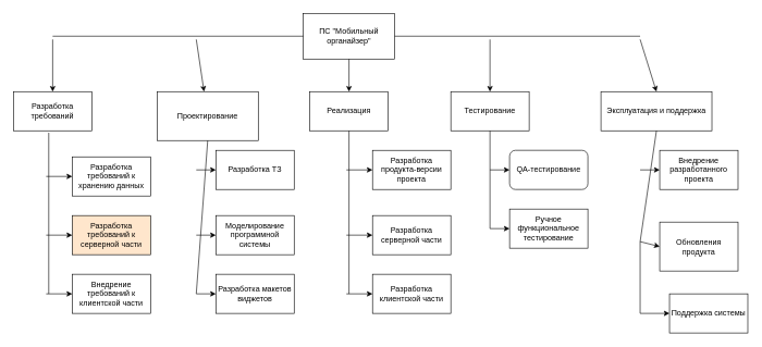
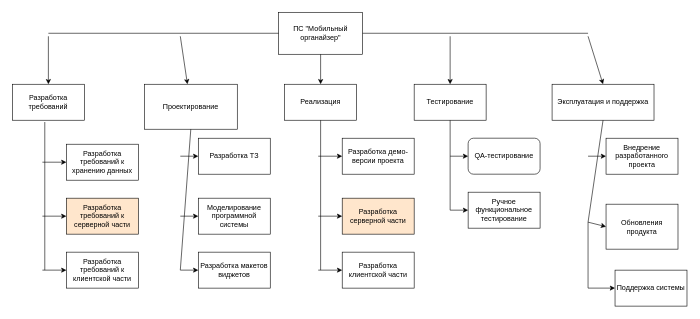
  <mxCell id="0" />
  <mxCell id="1" parent="0" />
  <mxCell id="2" value="ПС &quot;Мобильный органайзер&quot;" style="rounded=0;whiteSpace=wrap;html=1;" parent="1" vertex="1"><mxGeometry x="464" y="20" width="140" height="70" as="geometry" /></mxCell>
  <mxCell id="3" value="Разработка требований" style="rounded=0;whiteSpace=wrap;html=1;" parent="1" vertex="1"><mxGeometry x="20" y="140" width="120" height="60" as="geometry" /></mxCell>
  <mxCell id="4" value="Проектирование" style="rounded=0;whiteSpace=wrap;html=1;" parent="1" vertex="1"><mxGeometry x="240" y="140" width="155" height="75" as="geometry" /></mxCell>
  <mxCell id="5" value="Реализация" style="rounded=0;whiteSpace=wrap;html=1;" parent="1" vertex="1"><mxGeometry x="474" y="140" width="120" height="60" as="geometry" /></mxCell>
  <mxCell id="6" value="Тестирование" style="rounded=0;whiteSpace=wrap;html=1;" parent="1" vertex="1"><mxGeometry x="690" y="140" width="120" height="60" as="geometry" /></mxCell>
  <mxCell id="7" value="Эксплуатация и поддержка" style="rounded=0;whiteSpace=wrap;html=1;" parent="1" vertex="1"><mxGeometry x="920" y="140" width="170" height="60" as="geometry" /></mxCell>
  <mxCell id="8" value="Разработка требований к хранению данных" style="rounded=0;whiteSpace=wrap;html=1;" parent="1" vertex="1"><mxGeometry x="110" y="240" width="120" height="60" as="geometry" /></mxCell>
  <mxCell id="9" value="Разработка требований к серверной части" style="rounded=0;whiteSpace=wrap;html=1;fillColor=#ffe6cc;" parent="1" vertex="1"><mxGeometry x="110" y="330" width="120" height="60" as="geometry" /></mxCell>
- <mxCell id="10" value="Внедрение требований к клиентской части" style="rounded=0;whiteSpace=wrap;html=1;" parent="1" vertex="1"><mxGeometry x="110" y="420" width="120" height="60" as="geometry" /></mxCell>
+ <mxCell id="10" value="Разработка требований к клиентской части" style="rounded=0;whiteSpace=wrap;html=1;" parent="1" vertex="1"><mxGeometry x="110" y="420" width="120" height="60" as="geometry" /></mxCell>
  <mxCell id="11" value="Разработка ТЗ" style="rounded=0;whiteSpace=wrap;html=1;" parent="1" vertex="1"><mxGeometry x="330" y="230" width="120" height="60" as="geometry" /></mxCell>
  <mxCell id="12" value="Разработка макетов виджетов" style="rounded=0;whiteSpace=wrap;html=1;" parent="1" vertex="1"><mxGeometry x="330" y="420" width="120" height="60" as="geometry" /></mxCell>
  <mxCell id="13" value="Моделирование программной системы" style="rounded=0;whiteSpace=wrap;html=1;" parent="1" vertex="1"><mxGeometry x="330" y="330" width="120" height="60" as="geometry" /></mxCell>
- <mxCell id="14" value="Разработка продукта-версии проекта" style="rounded=0;whiteSpace=wrap;html=1;" parent="1" vertex="1"><mxGeometry x="570" y="230" width="120" height="60" as="geometry" /></mxCell>
- <mxCell id="15" value="Разработка серверной части" style="rounded=0;whiteSpace=wrap;html=1;" parent="1" vertex="1"><mxGeometry x="570" y="330" width="120" height="60" as="geometry" /></mxCell>
+ <mxCell id="14" value="Разработка демо-версии проекта" style="rounded=0;whiteSpace=wrap;html=1;" parent="1" vertex="1"><mxGeometry x="570" y="230" width="120" height="60" as="geometry" /></mxCell>
+ <mxCell id="15" value="Разработка серверной части" style="rounded=0;whiteSpace=wrap;html=1;fillColor=#ffe6cc;" parent="1" vertex="1"><mxGeometry x="570" y="330" width="120" height="60" as="geometry" /></mxCell>
  <mxCell id="16" value="Разработка клиентской части" style="rounded=0;whiteSpace=wrap;html=1;" parent="1" vertex="1"><mxGeometry x="570" y="420" width="120" height="60" as="geometry" /></mxCell>
  <mxCell id="17" value="QA-тестирование" style="whiteSpace=wrap;html=1;rounded=1;" parent="1" vertex="1"><mxGeometry x="780" y="230" width="120" height="60" as="geometry" /></mxCell>
  <mxCell id="18" value="Ручное функциональное тестирование" style="rounded=0;whiteSpace=wrap;html=1;" parent="1" vertex="1"><mxGeometry x="780" y="320" width="120" height="60" as="geometry" /></mxCell>
  <mxCell id="19" value="Внедрение разработанного проекта" style="rounded=0;whiteSpace=wrap;html=1;" parent="1" vertex="1"><mxGeometry x="1010" y="230" width="120" height="60" as="geometry" /></mxCell>
  <mxCell id="20" value="Обновления продукта" style="rounded=0;whiteSpace=wrap;html=1;" parent="1" vertex="1"><mxGeometry x="1010" y="340" width="120" height="75" as="geometry" /></mxCell>
  <mxCell id="21" value="" style="endArrow=none;html=1;rounded=0;entryX=0;entryY=0.5;entryDx=0;entryDy=0;" parent="1" target="2" edge="1"><mxGeometry width="50" height="50" relative="1" as="geometry"><mxPoint x="80" y="55" as="sourcePoint" /><mxPoint x="570" y="310" as="targetPoint" /></mxGeometry></mxCell>
  <mxCell id="22" value="" style="endArrow=none;html=1;rounded=0;entryX=1;entryY=0.5;entryDx=0;entryDy=0;" parent="1" target="2" edge="1"><mxGeometry width="50" height="50" relative="1" as="geometry"><mxPoint x="980" y="55" as="sourcePoint" /><mxPoint x="570" y="310" as="targetPoint" /></mxGeometry></mxCell>
  <mxCell id="23" value="" style="endArrow=classic;html=1;rounded=0;exitX=0.5;exitY=1;exitDx=0;exitDy=0;entryX=0.5;entryY=0;entryDx=0;entryDy=0;" parent="1" source="2" target="5" edge="1"><mxGeometry width="50" height="50" relative="1" as="geometry"><mxPoint x="520" y="360" as="sourcePoint" /><mxPoint x="570" y="310" as="targetPoint" /></mxGeometry></mxCell>
  <mxCell id="24" value="" style="endArrow=classic;html=1;rounded=0;" parent="1" target="4" edge="1"><mxGeometry width="50" height="50" relative="1" as="geometry"><mxPoint x="300" y="60" as="sourcePoint" /><mxPoint x="570" y="310" as="targetPoint" /></mxGeometry></mxCell>
  <mxCell id="25" value="" style="endArrow=classic;html=1;rounded=0;" parent="1" target="3" edge="1"><mxGeometry width="50" height="50" relative="1" as="geometry"><mxPoint x="80" y="60" as="sourcePoint" /><mxPoint x="570" y="310" as="targetPoint" /></mxGeometry></mxCell>
  <mxCell id="26" value="" style="endArrow=classic;html=1;rounded=0;" parent="1" target="6" edge="1"><mxGeometry width="50" height="50" relative="1" as="geometry"><mxPoint x="750" y="60" as="sourcePoint" /><mxPoint x="570" y="310" as="targetPoint" /></mxGeometry></mxCell>
  <mxCell id="27" value="" style="endArrow=classic;html=1;rounded=0;entryX=0.5;entryY=0;entryDx=0;entryDy=0;" parent="1" target="7" edge="1"><mxGeometry width="50" height="50" relative="1" as="geometry"><mxPoint x="980" y="60" as="sourcePoint" /><mxPoint x="570" y="310" as="targetPoint" /></mxGeometry></mxCell>
  <mxCell id="28" value="" style="endArrow=none;html=1;rounded=0;entryX=0.45;entryY=1.05;entryDx=0;entryDy=0;entryPerimeter=0;" parent="1" target="3" edge="1"><mxGeometry width="50" height="50" relative="1" as="geometry"><mxPoint x="74" y="450" as="sourcePoint" /><mxPoint x="570" y="310" as="targetPoint" /></mxGeometry></mxCell>
  <mxCell id="29" value="" style="endArrow=classic;html=1;rounded=0;" parent="1" edge="1"><mxGeometry width="50" height="50" relative="1" as="geometry"><mxPoint x="70" y="270" as="sourcePoint" /><mxPoint x="110" y="270" as="targetPoint" /></mxGeometry></mxCell>
  <mxCell id="30" value="" style="endArrow=classic;html=1;rounded=0;entryX=0;entryY=0.5;entryDx=0;entryDy=0;" parent="1" target="9" edge="1"><mxGeometry width="50" height="50" relative="1" as="geometry"><mxPoint x="70" y="360" as="sourcePoint" /><mxPoint x="570" y="310" as="targetPoint" /></mxGeometry></mxCell>
  <mxCell id="31" value="" style="endArrow=classic;html=1;rounded=0;entryX=0;entryY=0.5;entryDx=0;entryDy=0;" parent="1" target="10" edge="1"><mxGeometry width="50" height="50" relative="1" as="geometry"><mxPoint x="70" y="450" as="sourcePoint" /><mxPoint x="570" y="310" as="targetPoint" /></mxGeometry></mxCell>
  <mxCell id="32" value="" style="endArrow=none;html=1;rounded=0;entryX=0.5;entryY=1;entryDx=0;entryDy=0;" parent="1" target="4" edge="1"><mxGeometry width="50" height="50" relative="1" as="geometry"><mxPoint x="300" y="450" as="sourcePoint" /><mxPoint x="570" y="310" as="targetPoint" /></mxGeometry></mxCell>
  <mxCell id="33" value="" style="endArrow=classic;html=1;rounded=0;entryX=0;entryY=0.5;entryDx=0;entryDy=0;" parent="1" target="11" edge="1"><mxGeometry width="50" height="50" relative="1" as="geometry"><mxPoint x="300" y="260" as="sourcePoint" /><mxPoint x="570" y="310" as="targetPoint" /></mxGeometry></mxCell>
  <mxCell id="34" value="" style="endArrow=classic;html=1;rounded=0;entryX=0;entryY=0.5;entryDx=0;entryDy=0;" parent="1" target="13" edge="1"><mxGeometry width="50" height="50" relative="1" as="geometry"><mxPoint x="300" y="360" as="sourcePoint" /><mxPoint x="570" y="310" as="targetPoint" /></mxGeometry></mxCell>
  <mxCell id="35" value="" style="endArrow=classic;html=1;rounded=0;entryX=0;entryY=0.5;entryDx=0;entryDy=0;" parent="1" target="12" edge="1"><mxGeometry width="50" height="50" relative="1" as="geometry"><mxPoint x="300" y="450" as="sourcePoint" /><mxPoint x="570" y="310" as="targetPoint" /></mxGeometry></mxCell>
  <mxCell id="36" value="" style="endArrow=none;html=1;rounded=0;entryX=0.5;entryY=1;entryDx=0;entryDy=0;" parent="1" target="5" edge="1"><mxGeometry width="50" height="50" relative="1" as="geometry"><mxPoint x="534" y="450" as="sourcePoint" /><mxPoint x="570" y="310" as="targetPoint" /></mxGeometry></mxCell>
  <mxCell id="37" value="" style="endArrow=classic;html=1;rounded=0;entryX=0;entryY=0.5;entryDx=0;entryDy=0;" parent="1" target="14" edge="1"><mxGeometry width="50" height="50" relative="1" as="geometry"><mxPoint x="530" y="260" as="sourcePoint" /><mxPoint x="570" y="310" as="targetPoint" /></mxGeometry></mxCell>
  <mxCell id="38" value="" style="endArrow=classic;html=1;rounded=0;entryX=0;entryY=0.5;entryDx=0;entryDy=0;" parent="1" target="15" edge="1"><mxGeometry width="50" height="50" relative="1" as="geometry"><mxPoint x="530" y="360" as="sourcePoint" /><mxPoint x="570" y="310" as="targetPoint" /></mxGeometry></mxCell>
  <mxCell id="39" value="" style="endArrow=classic;html=1;rounded=0;entryX=0;entryY=0.5;entryDx=0;entryDy=0;" parent="1" target="16" edge="1"><mxGeometry width="50" height="50" relative="1" as="geometry"><mxPoint x="530" y="450" as="sourcePoint" /><mxPoint x="570" y="310" as="targetPoint" /></mxGeometry></mxCell>
  <mxCell id="40" value="" style="endArrow=none;html=1;rounded=0;entryX=0.5;entryY=1;entryDx=0;entryDy=0;" parent="1" target="6" edge="1"><mxGeometry width="50" height="50" relative="1" as="geometry"><mxPoint x="750" y="350" as="sourcePoint" /><mxPoint x="570" y="310" as="targetPoint" /></mxGeometry></mxCell>
  <mxCell id="41" value="" style="endArrow=classic;html=1;rounded=0;entryX=0;entryY=0.5;entryDx=0;entryDy=0;" parent="1" target="17" edge="1"><mxGeometry width="50" height="50" relative="1" as="geometry"><mxPoint x="750" y="260" as="sourcePoint" /><mxPoint x="570" y="310" as="targetPoint" /></mxGeometry></mxCell>
  <mxCell id="42" value="" style="endArrow=none;html=1;rounded=0;entryX=0.5;entryY=1;entryDx=0;entryDy=0;" parent="1" target="7" edge="1"><mxGeometry width="50" height="50" relative="1" as="geometry"><mxPoint x="980" y="370" as="sourcePoint" /><mxPoint x="570" y="310" as="targetPoint" /></mxGeometry></mxCell>
  <mxCell id="43" value="" style="endArrow=classic;html=1;rounded=0;entryX=0;entryY=0.5;entryDx=0;entryDy=0;" parent="1" target="19" edge="1"><mxGeometry width="50" height="50" relative="1" as="geometry"><mxPoint x="980" y="260" as="sourcePoint" /><mxPoint x="570" y="310" as="targetPoint" /></mxGeometry></mxCell>
  <mxCell id="44" value="" style="endArrow=classic;html=1;rounded=0;entryX=0;entryY=0.5;entryDx=0;entryDy=0;" parent="1" target="20" edge="1"><mxGeometry width="50" height="50" relative="1" as="geometry"><mxPoint x="980" y="370" as="sourcePoint" /><mxPoint x="570" y="310" as="targetPoint" /></mxGeometry></mxCell>
  <mxCell id="45" value="" style="endArrow=classic;html=1;rounded=0;entryX=0;entryY=0.5;entryDx=0;entryDy=0;" edge="1" parent="1" target="18"><mxGeometry width="50" height="50" relative="1" as="geometry"><mxPoint x="750" y="350" as="sourcePoint" /><mxPoint x="790" y="270" as="targetPoint" /></mxGeometry></mxCell>
  <mxCell id="46" value="Поддержка системы" style="rounded=0;whiteSpace=wrap;html=1;" vertex="1" parent="1"><mxGeometry x="1025" y="450" width="120" height="60" as="geometry" /></mxCell>
  <mxCell id="47" value="" style="endArrow=none;html=1;rounded=0;" edge="1" parent="1"><mxGeometry width="50" height="50" relative="1" as="geometry"><mxPoint x="980" y="480" as="sourcePoint" /><mxPoint x="980" y="370" as="targetPoint" /></mxGeometry></mxCell>
  <mxCell id="48" value="" style="endArrow=classic;html=1;rounded=0;entryX=0;entryY=0.5;entryDx=0;entryDy=0;" edge="1" parent="1" target="46"><mxGeometry width="50" height="50" relative="1" as="geometry"><mxPoint x="980" y="480" as="sourcePoint" /><mxPoint x="1020" y="380" as="targetPoint" /></mxGeometry></mxCell>
